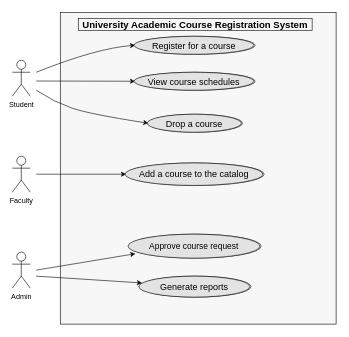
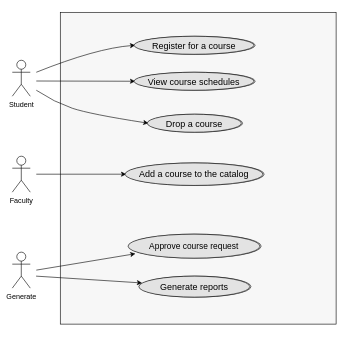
  <mxCell id="0" />
  <mxCell id="1" parent="0" />
  <mxCell id="2" value="Student" style="shape=umlActor;verticalLabelPosition=bottom;verticalAlign=top;html=1;outlineConnect=0;strokeColor=#000000;fontColor=#000000;" parent="1" vertex="1"><mxGeometry x="20" y="100" width="30" height="60" as="geometry" /></mxCell>
  <mxCell id="3" value="Faculty" style="shape=umlActor;verticalLabelPosition=bottom;verticalAlign=top;html=1;outlineConnect=0;strokeColor=#000000;fontColor=#000000;" parent="1" vertex="1"><mxGeometry x="20" y="260" width="30" height="60" as="geometry" /></mxCell>
- <mxCell id="4" value="Admin" style="shape=umlActor;verticalLabelPosition=bottom;verticalAlign=top;html=1;outlineConnect=0;strokeColor=#000000;fontColor=#000000;" parent="1" vertex="1"><mxGeometry x="20" y="420" width="30" height="60" as="geometry" /></mxCell>
+ <mxCell id="4" value="Generate" style="shape=umlActor;verticalLabelPosition=bottom;verticalAlign=top;html=1;outlineConnect=0;strokeColor=#000000;fontColor=#000000;" parent="1" vertex="1"><mxGeometry x="20" y="420" width="30" height="60" as="geometry" /></mxCell>
  <mxCell id="5" value="" style="rounded=0;whiteSpace=wrap;html=1;strokeColor=#000000;fontColor=#000000;fillColor=#F7F7F7;" parent="1" vertex="1"><mxGeometry x="100" y="20" width="460" height="520" as="geometry" /></mxCell>
- <mxCell id="6" value="&lt;h1 style=&quot;font-size: 16px;&quot;&gt;University Academic Course Registration System&lt;/h1&gt;" style="text;html=1;strokeColor=#000000;fillColor=none;spacing=5;spacingTop=-20;whiteSpace=wrap;overflow=hidden;rounded=0;align=center;fontColor=#000000;" parent="1" vertex="1"><mxGeometry x="130" y="30" width="390" height="20" as="geometry" /></mxCell>
  <mxCell id="7" value="&lt;font style=&quot;font-size: 15px;&quot;&gt;Register for a course&lt;/font&gt;" style="ellipse;whiteSpace=wrap;html=1;fontSize=16;strokeColor=#000000;fontColor=#000000;" parent="1" vertex="1"><mxGeometry x="225" y="60" width="200" height="30" as="geometry" /></mxCell>
  <mxCell id="8" value="&lt;font style=&quot;font-size: 15px;&quot;&gt;View course schedules&lt;/font&gt;" style="ellipse;whiteSpace=wrap;html=1;fontSize=16;strokeColor=#000000;fontColor=#000000;" parent="1" vertex="1"><mxGeometry x="225" y="120" width="200" height="30" as="geometry" /></mxCell>
  <mxCell id="9" value="&lt;font style=&quot;font-size: 15px;&quot;&gt;Drop a course&lt;/font&gt;" style="ellipse;whiteSpace=wrap;html=1;fontSize=16;strokeColor=#000000;fontColor=#000000;" parent="1" vertex="1"><mxGeometry x="247" y="190" width="157" height="30" as="geometry" /></mxCell>
  <mxCell id="10" value="&lt;font style=&quot;font-size: 15px;&quot;&gt;Add a course to the catalog&lt;/font&gt;" style="ellipse;whiteSpace=wrap;html=1;fontSize=16;strokeColor=#000000;fontColor=#000000;" parent="1" vertex="1"><mxGeometry x="210" y="271.25" width="230" height="37.5" as="geometry" /></mxCell>
  <mxCell id="11" value="&lt;font style=&quot;font-size: 14px;&quot;&gt;Approve course request&lt;/font&gt;" style="ellipse;whiteSpace=wrap;html=1;fontSize=16;strokeColor=#000000;fontColor=#000000;" parent="1" vertex="1"><mxGeometry x="215" y="390" width="220" height="40" as="geometry" /></mxCell>
  <mxCell id="12" value="&lt;font style=&quot;font-size: 15px;&quot;&gt;Generate reports&lt;/font&gt;" style="ellipse;whiteSpace=wrap;html=1;fontSize=16;strokeColor=#000000;fontColor=#000000;" parent="1" vertex="1"><mxGeometry x="233" y="460" width="185" height="35" as="geometry" /></mxCell>
  <mxCell id="13" value="" style="endArrow=classic;html=1;fontSize=15;entryX=0.047;entryY=0.815;entryDx=0;entryDy=0;entryPerimeter=0;strokeColor=#000000;fontColor=#000000;" parent="1" target="11" edge="1"><mxGeometry width="50" height="50" relative="1" as="geometry"><mxPoint x="60" y="450" as="sourcePoint" /><mxPoint x="110" y="400" as="targetPoint" /></mxGeometry></mxCell>
  <mxCell id="14" value="" style="endArrow=classic;html=1;fontSize=15;entryX=0.019;entryY=0.326;entryDx=0;entryDy=0;entryPerimeter=0;strokeColor=#000000;fontColor=#000000;" parent="1" target="12" edge="1"><mxGeometry width="50" height="50" relative="1" as="geometry"><mxPoint x="59.66" y="460" as="sourcePoint" /><mxPoint x="225" y="432.6" as="targetPoint" /></mxGeometry></mxCell>
  <mxCell id="15" value="" style="endArrow=classic;html=1;fontSize=15;entryX=0;entryY=0.5;entryDx=0;entryDy=0;strokeColor=#000000;fontColor=#000000;" parent="1" target="10" edge="1"><mxGeometry width="50" height="50" relative="1" as="geometry"><mxPoint x="60" y="290" as="sourcePoint" /><mxPoint x="236.855" y="301.41" as="targetPoint" /></mxGeometry></mxCell>
  <mxCell id="16" value="" style="endArrow=classic;html=1;fontSize=15;entryX=0;entryY=0.5;entryDx=0;entryDy=0;strokeColor=#000000;fontColor=#000000;" parent="1" target="8" edge="1"><mxGeometry width="50" height="50" relative="1" as="geometry"><mxPoint x="60" y="134.6" as="sourcePoint" /><mxPoint x="210" y="134.6" as="targetPoint" /></mxGeometry></mxCell>
  <mxCell id="17" value="" style="curved=1;endArrow=classic;html=1;fontSize=15;entryX=0;entryY=0.5;entryDx=0;entryDy=0;strokeColor=#000000;fontColor=#000000;" parent="1" target="7" edge="1"><mxGeometry width="50" height="50" relative="1" as="geometry"><mxPoint x="60" y="120" as="sourcePoint" /><mxPoint x="110" y="70" as="targetPoint" /><Array as="points"><mxPoint x="160" y="80" /></Array></mxGeometry></mxCell>
  <mxCell id="18" value="" style="curved=1;endArrow=classic;html=1;fontSize=15;entryX=0;entryY=0.5;entryDx=0;entryDy=0;strokeColor=#000000;fontColor=#000000;" parent="1" target="9" edge="1"><mxGeometry width="50" height="50" relative="1" as="geometry"><mxPoint x="60" y="150" as="sourcePoint" /><mxPoint x="225" y="105" as="targetPoint" /><Array as="points"><mxPoint x="90" y="170" /><mxPoint x="150" y="190" /></Array></mxGeometry></mxCell>
  <mxCell id="19" value="&lt;font style=&quot;font-size: 15px;&quot;&gt;Register for a course&lt;/font&gt;" style="ellipse;whiteSpace=wrap;html=1;fontSize=16;strokeColor=#000000;fontColor=#000000;fillColor=#E3E3E3;" vertex="1" parent="1"><mxGeometry x="223" y="60" width="200" height="30" as="geometry" /></mxCell>
  <mxCell id="20" value="&lt;font style=&quot;font-size: 15px;&quot;&gt;View course schedules&lt;/font&gt;" style="ellipse;whiteSpace=wrap;html=1;fontSize=16;strokeColor=#000000;fontColor=#000000;fillColor=#E3E3E3;" vertex="1" parent="1"><mxGeometry x="223" y="120" width="200" height="30" as="geometry" /></mxCell>
  <mxCell id="21" value="&lt;font style=&quot;font-size: 15px;&quot;&gt;Drop a course&lt;/font&gt;" style="ellipse;whiteSpace=wrap;html=1;fontSize=16;strokeColor=#000000;fontColor=#000000;fillColor=#E3E3E3;" vertex="1" parent="1"><mxGeometry x="245" y="190" width="157" height="30" as="geometry" /></mxCell>
  <mxCell id="22" value="&lt;font style=&quot;font-size: 15px;&quot;&gt;Add a course to the catalog&lt;/font&gt;" style="ellipse;whiteSpace=wrap;html=1;fontSize=16;strokeColor=#000000;fontColor=#000000;fillColor=#E3E3E3;" vertex="1" parent="1"><mxGeometry x="208" y="271.25" width="230" height="37.5" as="geometry" /></mxCell>
  <mxCell id="23" value="&lt;font style=&quot;font-size: 14px;&quot;&gt;Approve course request&lt;/font&gt;" style="ellipse;whiteSpace=wrap;html=1;fontSize=16;strokeColor=#000000;fontColor=#000000;fillColor=#E3E3E3;" vertex="1" parent="1"><mxGeometry x="213" y="390" width="220" height="40" as="geometry" /></mxCell>
  <mxCell id="24" value="&lt;font style=&quot;font-size: 15px;&quot;&gt;Generate reports&lt;/font&gt;" style="ellipse;whiteSpace=wrap;html=1;fontSize=16;strokeColor=#000000;fontColor=#000000;fillColor=#E3E3E3;" vertex="1" parent="1"><mxGeometry x="231" y="460" width="185" height="35" as="geometry" /></mxCell>
